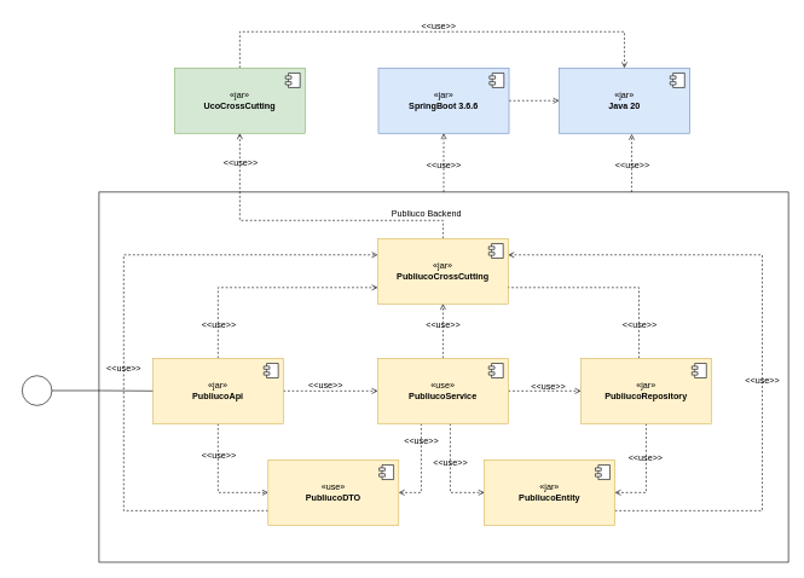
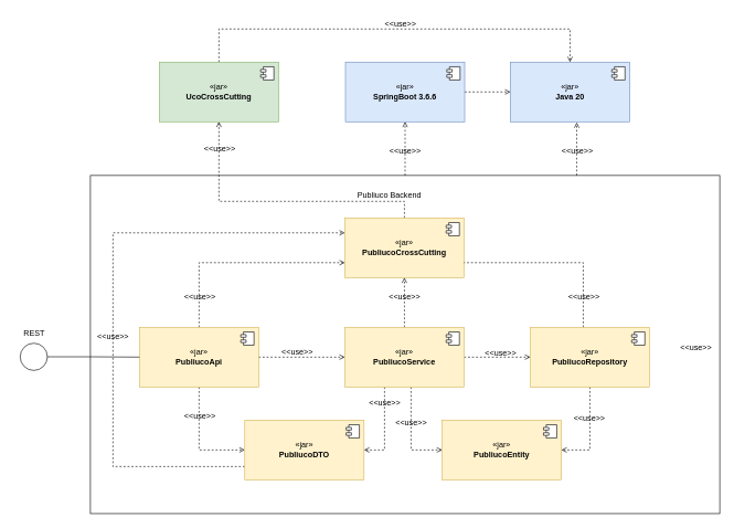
  <mxCell id="0" />
  <mxCell id="1" parent="0" />
  <mxCell id="2" style="edgeStyle=orthogonalEdgeStyle;rounded=0;orthogonalLoop=1;jettySize=auto;html=1;entryX=0.556;entryY=1.011;entryDx=0;entryDy=0;entryPerimeter=0;dashed=1;endArrow=open;endFill=0;" edge="1" parent="1" source="4" target="30"><mxGeometry relative="1" as="geometry"><Array as="points"><mxPoint x="870" y="233" /><mxPoint x="870" y="233" /></Array></mxGeometry></mxCell>
  <mxCell id="3" style="edgeStyle=orthogonalEdgeStyle;rounded=0;orthogonalLoop=1;jettySize=auto;html=1;entryX=0.5;entryY=1;entryDx=0;entryDy=0;endArrow=open;endFill=0;dashed=1;" edge="1" parent="1" source="4" target="33"><mxGeometry relative="1" as="geometry" /></mxCell>
  <mxCell id="4" value="" style="rounded=0;whiteSpace=wrap;html=1;fillColor=none;" vertex="1" parent="1"><mxGeometry x="136" y="264" width="950" height="510" as="geometry" /></mxCell>
  <mxCell id="5" style="edgeStyle=orthogonalEdgeStyle;rounded=0;orthogonalLoop=1;jettySize=auto;html=1;dashed=1;endArrow=open;endFill=0;" edge="1" parent="1" source="6" target="49"><mxGeometry relative="1" as="geometry"><Array as="points"><mxPoint x="610" y="303" /><mxPoint x="330" y="303" /></Array></mxGeometry></mxCell>
  <mxCell id="6" value="«jar»&lt;br&gt;&lt;b&gt;PubliucoCrossCutting&lt;/b&gt;" style="html=1;dropTarget=0;whiteSpace=wrap;fillColor=#fff2cc;strokeColor=#d6b656;" vertex="1" parent="1"><mxGeometry x="520" y="328" width="180" height="90" as="geometry" /></mxCell>
  <mxCell id="7" value="" style="shape=module;jettyWidth=8;jettyHeight=4;" vertex="1" parent="6"><mxGeometry x="1" width="20" height="20" relative="1" as="geometry"><mxPoint x="-27" y="7" as="offset" /></mxGeometry></mxCell>
  <mxCell id="8" style="edgeStyle=orthogonalEdgeStyle;rounded=0;orthogonalLoop=1;jettySize=auto;html=1;endArrow=open;endFill=0;dashed=1;startArrow=none;entryX=0;entryY=0.75;entryDx=0;entryDy=0;" edge="1" parent="1" source="11" target="6"><mxGeometry relative="1" as="geometry"><mxPoint x="300" y="418" as="sourcePoint" /><Array as="points"><mxPoint x="300" y="396" /></Array></mxGeometry></mxCell>
  <mxCell id="9" style="edgeStyle=orthogonalEdgeStyle;rounded=0;orthogonalLoop=1;jettySize=auto;html=1;entryX=0;entryY=0.5;entryDx=0;entryDy=0;endArrow=open;endFill=0;dashed=1;" edge="1" parent="1" source="11" target="17"><mxGeometry relative="1" as="geometry" /></mxCell>
  <mxCell id="10" style="edgeStyle=orthogonalEdgeStyle;rounded=0;orthogonalLoop=1;jettySize=auto;html=1;entryX=0;entryY=0.5;entryDx=0;entryDy=0;endArrow=open;endFill=0;dashed=1;" edge="1" parent="1" source="11" target="27"><mxGeometry relative="1" as="geometry" /></mxCell>
  <mxCell id="11" value="«jar»&lt;br&gt;&lt;b&gt;PubliucoApi&lt;/b&gt;" style="html=1;dropTarget=0;whiteSpace=wrap;fillColor=#fff2cc;strokeColor=#d6b656;" vertex="1" parent="1"><mxGeometry x="210" y="493" width="180" height="90" as="geometry" /></mxCell>
  <mxCell id="12" value="" style="shape=module;jettyWidth=8;jettyHeight=4;" vertex="1" parent="11"><mxGeometry x="1" width="20" height="20" relative="1" as="geometry"><mxPoint x="-27" y="7" as="offset" /></mxGeometry></mxCell>
  <mxCell id="13" style="edgeStyle=orthogonalEdgeStyle;rounded=0;orthogonalLoop=1;jettySize=auto;html=1;entryX=0;entryY=0.5;entryDx=0;entryDy=0;dashed=1;endArrow=open;endFill=0;" edge="1" parent="1" source="17" target="21"><mxGeometry relative="1" as="geometry" /></mxCell>
  <mxCell id="14" style="edgeStyle=orthogonalEdgeStyle;rounded=0;orthogonalLoop=1;jettySize=auto;html=1;entryX=1;entryY=0.5;entryDx=0;entryDy=0;endArrow=open;endFill=0;dashed=1;" edge="1" parent="1" source="17" target="27"><mxGeometry relative="1" as="geometry"><Array as="points"><mxPoint x="580" y="678" /></Array></mxGeometry></mxCell>
  <mxCell id="15" style="edgeStyle=orthogonalEdgeStyle;rounded=0;orthogonalLoop=1;jettySize=auto;html=1;entryX=0;entryY=0.5;entryDx=0;entryDy=0;endArrow=open;endFill=0;dashed=1;" edge="1" parent="1" source="17" target="24"><mxGeometry relative="1" as="geometry"><Array as="points"><mxPoint x="620" y="678" /></Array></mxGeometry></mxCell>
  <mxCell id="16" style="edgeStyle=orthogonalEdgeStyle;rounded=0;orthogonalLoop=1;jettySize=auto;html=1;entryX=0.5;entryY=1;entryDx=0;entryDy=0;endArrow=open;endFill=0;dashed=1;" edge="1" parent="1" source="17" target="6"><mxGeometry relative="1" as="geometry" /></mxCell>
- <mxCell id="17" value="«use»&lt;br&gt;&lt;b style=&quot;border-color: var(--border-color);&quot;&gt;Publiuco&lt;/b&gt;&lt;b&gt;Service&lt;/b&gt;" style="html=1;dropTarget=0;whiteSpace=wrap;fillColor=#fff2cc;strokeColor=#d6b656;" vertex="1" parent="1"><mxGeometry x="520" y="493" width="180" height="90" as="geometry" /></mxCell>
+ <mxCell id="17" value="«jar»&lt;br&gt;&lt;b style=&quot;border-color: var(--border-color);&quot;&gt;Publiuco&lt;/b&gt;&lt;b&gt;Service&lt;/b&gt;" style="html=1;dropTarget=0;whiteSpace=wrap;fillColor=#fff2cc;strokeColor=#d6b656;" vertex="1" parent="1"><mxGeometry x="520" y="493" width="180" height="90" as="geometry" /></mxCell>
  <mxCell id="18" value="" style="shape=module;jettyWidth=8;jettyHeight=4;" vertex="1" parent="17"><mxGeometry x="1" width="20" height="20" relative="1" as="geometry"><mxPoint x="-27" y="7" as="offset" /></mxGeometry></mxCell>
  <mxCell id="19" style="edgeStyle=orthogonalEdgeStyle;rounded=0;orthogonalLoop=1;jettySize=auto;html=1;entryX=1;entryY=0.5;entryDx=0;entryDy=0;endArrow=open;endFill=0;dashed=1;" edge="1" parent="1" source="21" target="24"><mxGeometry relative="1" as="geometry" /></mxCell>
  <mxCell id="20" style="edgeStyle=orthogonalEdgeStyle;rounded=0;orthogonalLoop=1;jettySize=auto;html=1;entryX=1;entryY=0.75;entryDx=0;entryDy=0;dashed=1;endArrow=none;endFill=0;" edge="1" parent="1" source="21" target="6"><mxGeometry relative="1" as="geometry"><Array as="points"><mxPoint x="880" y="396" /></Array></mxGeometry></mxCell>
  <mxCell id="21" value="«jar»&lt;br&gt;&lt;b style=&quot;border-color: var(--border-color);&quot;&gt;Publiuco&lt;/b&gt;&lt;b&gt;Repository&lt;/b&gt;" style="html=1;dropTarget=0;whiteSpace=wrap;fillColor=#fff2cc;strokeColor=#d6b656;" vertex="1" parent="1"><mxGeometry x="800" y="493" width="180" height="90" as="geometry" /></mxCell>
  <mxCell id="22" value="" style="shape=module;jettyWidth=8;jettyHeight=4;" vertex="1" parent="21"><mxGeometry x="1" width="20" height="20" relative="1" as="geometry"><mxPoint x="-27" y="7" as="offset" /></mxGeometry></mxCell>
- <mxCell id="23" style="edgeStyle=orthogonalEdgeStyle;rounded=0;orthogonalLoop=1;jettySize=auto;html=1;entryX=1;entryY=0.25;entryDx=0;entryDy=0;dashed=1;endArrow=open;endFill=0;" edge="1" parent="1" source="24" target="6"><mxGeometry relative="1" as="geometry"><Array as="points"><mxPoint x="1050" y="703" /><mxPoint x="1050" y="351" /></Array></mxGeometry></mxCell>
  <mxCell id="24" value="«jar»&lt;br&gt;&lt;b style=&quot;border-color: var(--border-color);&quot;&gt;Publiuco&lt;/b&gt;&lt;b&gt;Entity&lt;/b&gt;" style="html=1;dropTarget=0;whiteSpace=wrap;fillColor=#fff2cc;strokeColor=#d6b656;" vertex="1" parent="1"><mxGeometry x="667" y="633" width="180" height="90" as="geometry" /></mxCell>
  <mxCell id="25" value="" style="shape=module;jettyWidth=8;jettyHeight=4;" vertex="1" parent="24"><mxGeometry x="1" width="20" height="20" relative="1" as="geometry"><mxPoint x="-27" y="7" as="offset" /></mxGeometry></mxCell>
  <mxCell id="26" style="edgeStyle=orthogonalEdgeStyle;rounded=0;orthogonalLoop=1;jettySize=auto;html=1;entryX=0;entryY=0.25;entryDx=0;entryDy=0;dashed=1;endArrow=open;endFill=0;" edge="1" parent="1" source="27" target="6"><mxGeometry relative="1" as="geometry"><Array as="points"><mxPoint x="170" y="703" /><mxPoint x="170" y="351" /></Array></mxGeometry></mxCell>
- <mxCell id="27" value="«use»&lt;br&gt;&lt;b&gt;PubliucoDTO&lt;/b&gt;" style="html=1;dropTarget=0;whiteSpace=wrap;fillColor=#fff2cc;strokeColor=#d6b656;" vertex="1" parent="1"><mxGeometry x="369" y="633" width="180" height="90" as="geometry" /></mxCell>
+ <mxCell id="27" value="«jar»&lt;br&gt;&lt;b&gt;PubliucoDTO&lt;/b&gt;" style="html=1;dropTarget=0;whiteSpace=wrap;fillColor=#fff2cc;strokeColor=#d6b656;" vertex="1" parent="1"><mxGeometry x="369" y="633" width="180" height="90" as="geometry" /></mxCell>
  <mxCell id="28" value="" style="shape=module;jettyWidth=8;jettyHeight=4;" vertex="1" parent="27"><mxGeometry x="1" width="20" height="20" relative="1" as="geometry"><mxPoint x="-27" y="7" as="offset" /></mxGeometry></mxCell>
  <mxCell id="29" value="Publiuco Backend" style="text;html=1;align=center;verticalAlign=middle;resizable=0;points=[];autosize=1;strokeColor=none;fillColor=none;" vertex="1" parent="1"><mxGeometry x="527" y="279" width="120" height="30" as="geometry" /></mxCell>
  <mxCell id="30" value="«jar»&lt;br&gt;&lt;b&gt;Java 20&lt;/b&gt;" style="html=1;dropTarget=0;whiteSpace=wrap;fillColor=#dae8fc;strokeColor=#6c8ebf;" vertex="1" parent="1"><mxGeometry x="770" y="93" width="180" height="90" as="geometry" /></mxCell>
  <mxCell id="31" value="" style="shape=module;jettyWidth=8;jettyHeight=4;" vertex="1" parent="30"><mxGeometry x="1" width="20" height="20" relative="1" as="geometry"><mxPoint x="-27" y="7" as="offset" /></mxGeometry></mxCell>
  <mxCell id="32" style="edgeStyle=orthogonalEdgeStyle;rounded=0;orthogonalLoop=1;jettySize=auto;html=1;entryX=0;entryY=0.5;entryDx=0;entryDy=0;dashed=1;endArrow=open;endFill=0;" edge="1" parent="1" source="33" target="30"><mxGeometry relative="1" as="geometry" /></mxCell>
  <mxCell id="33" value="«jar»&lt;br&gt;&lt;b&gt;SpringBoot 3.6.6&lt;/b&gt;" style="html=1;dropTarget=0;whiteSpace=wrap;fillColor=#dae8fc;strokeColor=#6c8ebf;" vertex="1" parent="1"><mxGeometry x="521" y="93" width="180" height="90" as="geometry" /></mxCell>
  <mxCell id="34" value="" style="shape=module;jettyWidth=8;jettyHeight=4;" vertex="1" parent="33"><mxGeometry x="1" width="20" height="20" relative="1" as="geometry"><mxPoint x="-27" y="7" as="offset" /></mxGeometry></mxCell>
  <mxCell id="35" value="&amp;lt;&amp;lt;use&amp;gt;&amp;gt;" style="text;html=1;align=center;verticalAlign=middle;resizable=0;points=[];autosize=1;strokeColor=none;fillColor=none;" vertex="1" parent="1"><mxGeometry x="266" y="433" width="70" height="30" as="geometry" /></mxCell>
  <mxCell id="36" value="&amp;lt;&amp;lt;use&amp;gt;&amp;gt;" style="text;html=1;align=center;verticalAlign=middle;resizable=0;points=[];autosize=1;strokeColor=none;fillColor=none;" vertex="1" parent="1"><mxGeometry x="575" y="433" width="70" height="30" as="geometry" /></mxCell>
  <mxCell id="37" value="&amp;lt;&amp;lt;use&amp;gt;&amp;gt;" style="text;html=1;align=center;verticalAlign=middle;resizable=0;points=[];autosize=1;strokeColor=none;fillColor=none;" vertex="1" parent="1"><mxGeometry x="846" y="433" width="70" height="30" as="geometry" /></mxCell>
  <mxCell id="38" value="&amp;lt;&amp;lt;use&amp;gt;&amp;gt;" style="text;html=1;align=center;verticalAlign=middle;resizable=0;points=[];autosize=1;strokeColor=none;fillColor=none;" vertex="1" parent="1"><mxGeometry x="413" y="516" width="70" height="30" as="geometry" /></mxCell>
  <mxCell id="39" value="&amp;lt;&amp;lt;use&amp;gt;&amp;gt;" style="text;html=1;align=center;verticalAlign=middle;resizable=0;points=[];autosize=1;strokeColor=none;fillColor=none;" vertex="1" parent="1"><mxGeometry x="720" y="517" width="70" height="30" as="geometry" /></mxCell>
  <mxCell id="40" value="&amp;lt;&amp;lt;use&amp;gt;&amp;gt;" style="text;html=1;align=center;verticalAlign=middle;resizable=0;points=[];autosize=1;strokeColor=none;fillColor=none;" vertex="1" parent="1"><mxGeometry x="266" y="613" width="70" height="30" as="geometry" /></mxCell>
  <mxCell id="41" value="&amp;lt;&amp;lt;use&amp;gt;&amp;gt;" style="text;html=1;align=center;verticalAlign=middle;resizable=0;points=[];autosize=1;strokeColor=none;fillColor=none;" vertex="1" parent="1"><mxGeometry x="545" y="593" width="70" height="30" as="geometry" /></mxCell>
  <mxCell id="42" value="&amp;lt;&amp;lt;use&amp;gt;&amp;gt;" style="text;html=1;align=center;verticalAlign=middle;resizable=0;points=[];autosize=1;strokeColor=none;fillColor=none;" vertex="1" parent="1"><mxGeometry x="585" y="623" width="70" height="30" as="geometry" /></mxCell>
  <mxCell id="43" value="&amp;lt;&amp;lt;use&amp;gt;&amp;gt;" style="text;html=1;align=center;verticalAlign=middle;resizable=0;points=[];autosize=1;strokeColor=none;fillColor=none;" vertex="1" parent="1"><mxGeometry x="854" y="615" width="70" height="30" as="geometry" /></mxCell>
  <mxCell id="44" value="&amp;lt;&amp;lt;use&amp;gt;&amp;gt;" style="text;html=1;align=center;verticalAlign=middle;resizable=0;points=[];autosize=1;strokeColor=none;fillColor=none;" vertex="1" parent="1"><mxGeometry x="1015" y="509" width="70" height="30" as="geometry" /></mxCell>
  <mxCell id="45" value="&amp;lt;&amp;lt;use&amp;gt;&amp;gt;" style="text;html=1;align=center;verticalAlign=middle;resizable=0;points=[];autosize=1;strokeColor=none;fillColor=none;" vertex="1" parent="1"><mxGeometry x="135" y="493" width="70" height="30" as="geometry" /></mxCell>
  <mxCell id="46" value="&amp;lt;&amp;lt;use&amp;gt;&amp;gt;" style="text;html=1;align=center;verticalAlign=middle;resizable=0;points=[];autosize=1;strokeColor=none;fillColor=none;" vertex="1" parent="1"><mxGeometry x="576" y="213" width="70" height="30" as="geometry" /></mxCell>
  <mxCell id="47" value="&amp;lt;&amp;lt;use&amp;gt;&amp;gt;" style="text;html=1;align=center;verticalAlign=middle;resizable=0;points=[];autosize=1;strokeColor=none;fillColor=none;" vertex="1" parent="1"><mxGeometry x="836" y="213" width="70" height="30" as="geometry" /></mxCell>
  <mxCell id="48" style="edgeStyle=orthogonalEdgeStyle;rounded=0;orthogonalLoop=1;jettySize=auto;html=1;entryX=0.5;entryY=0;entryDx=0;entryDy=0;dashed=1;endArrow=open;endFill=0;" edge="1" parent="1" source="49" target="30"><mxGeometry relative="1" as="geometry"><Array as="points"><mxPoint x="330" y="43" /><mxPoint x="860" y="43" /></Array></mxGeometry></mxCell>
  <mxCell id="49" value="«jar»&lt;br&gt;&lt;b&gt;UcoCrossCutting&lt;/b&gt;" style="html=1;dropTarget=0;whiteSpace=wrap;fillColor=#d5e8d4;strokeColor=#82b366;" vertex="1" parent="1"><mxGeometry x="240" y="93" width="180" height="90" as="geometry" /></mxCell>
  <mxCell id="50" value="" style="shape=module;jettyWidth=8;jettyHeight=4;" vertex="1" parent="49"><mxGeometry x="1" width="20" height="20" relative="1" as="geometry"><mxPoint x="-27" y="7" as="offset" /></mxGeometry></mxCell>
  <mxCell id="51" value="&amp;lt;&amp;lt;use&amp;gt;&amp;gt;" style="text;html=1;align=center;verticalAlign=middle;resizable=0;points=[];autosize=1;strokeColor=none;fillColor=none;" vertex="1" parent="1"><mxGeometry x="296" y="209" width="70" height="30" as="geometry" /></mxCell>
  <mxCell id="52" value="&amp;lt;&amp;lt;use&amp;gt;&amp;gt;" style="text;html=1;align=center;verticalAlign=middle;resizable=0;points=[];autosize=1;strokeColor=none;fillColor=none;" vertex="1" parent="1"><mxGeometry x="569" y="20" width="70" height="30" as="geometry" /></mxCell>
  <mxCell id="53" style="edgeStyle=orthogonalEdgeStyle;rounded=0;orthogonalLoop=1;jettySize=auto;html=1;entryX=0;entryY=0.5;entryDx=0;entryDy=0;endArrow=none;endFill=0;" edge="1" parent="1" source="54" target="11"><mxGeometry relative="1" as="geometry" /></mxCell>
  <mxCell id="54" value="" style="ellipse;whiteSpace=wrap;html=1;aspect=fixed;" vertex="1" parent="1"><mxGeometry x="30" y="517" width="41" height="41" as="geometry" /></mxCell>
+ <mxCell id="55" value="REST" style="text;html=1;align=center;verticalAlign=middle;resizable=0;points=[];autosize=1;strokeColor=none;fillColor=none;" vertex="1" parent="1"><mxGeometry x="20.5" y="487" width="60" height="30" as="geometry" /></mxCell>
